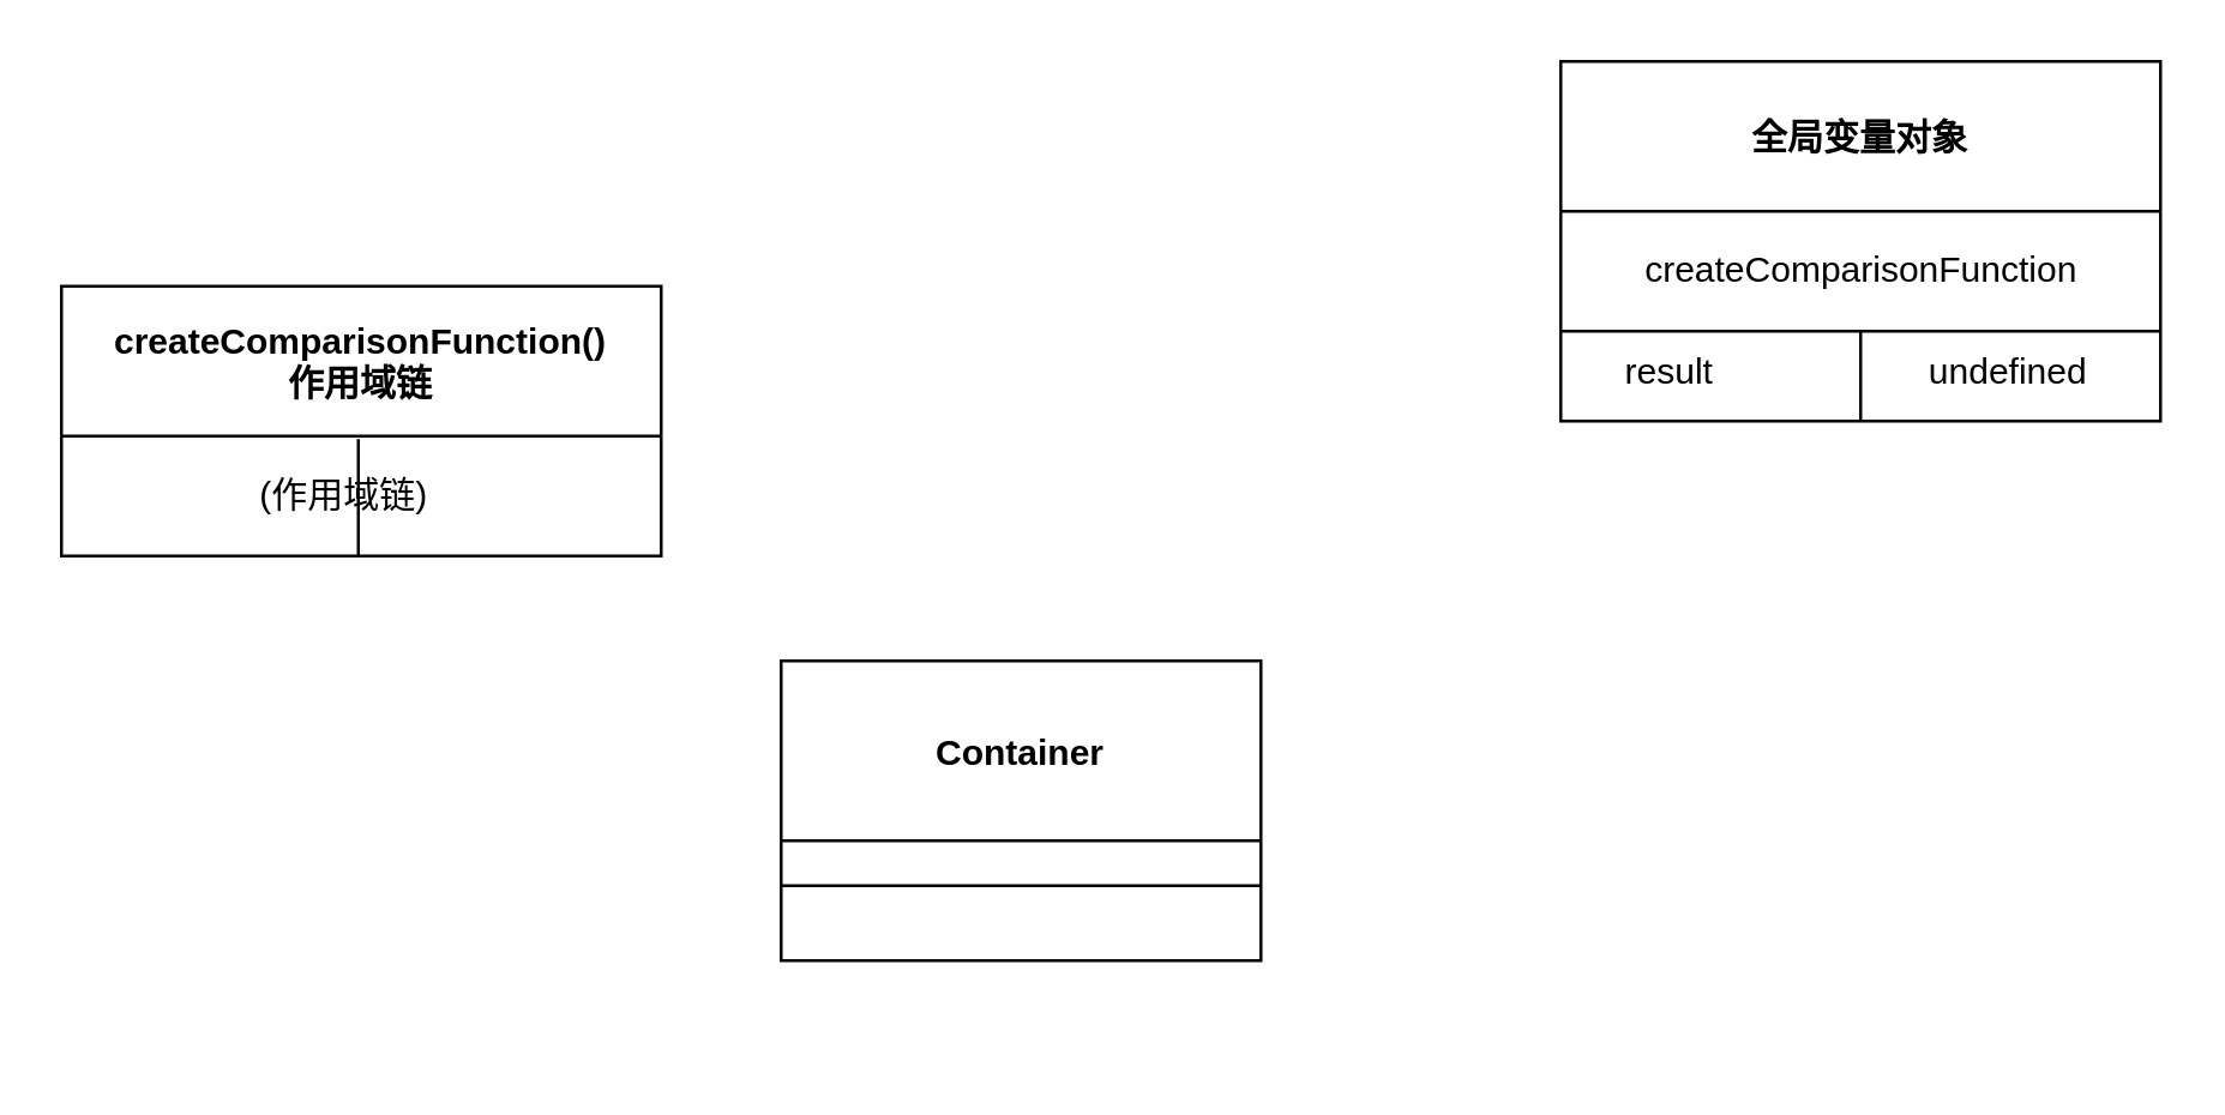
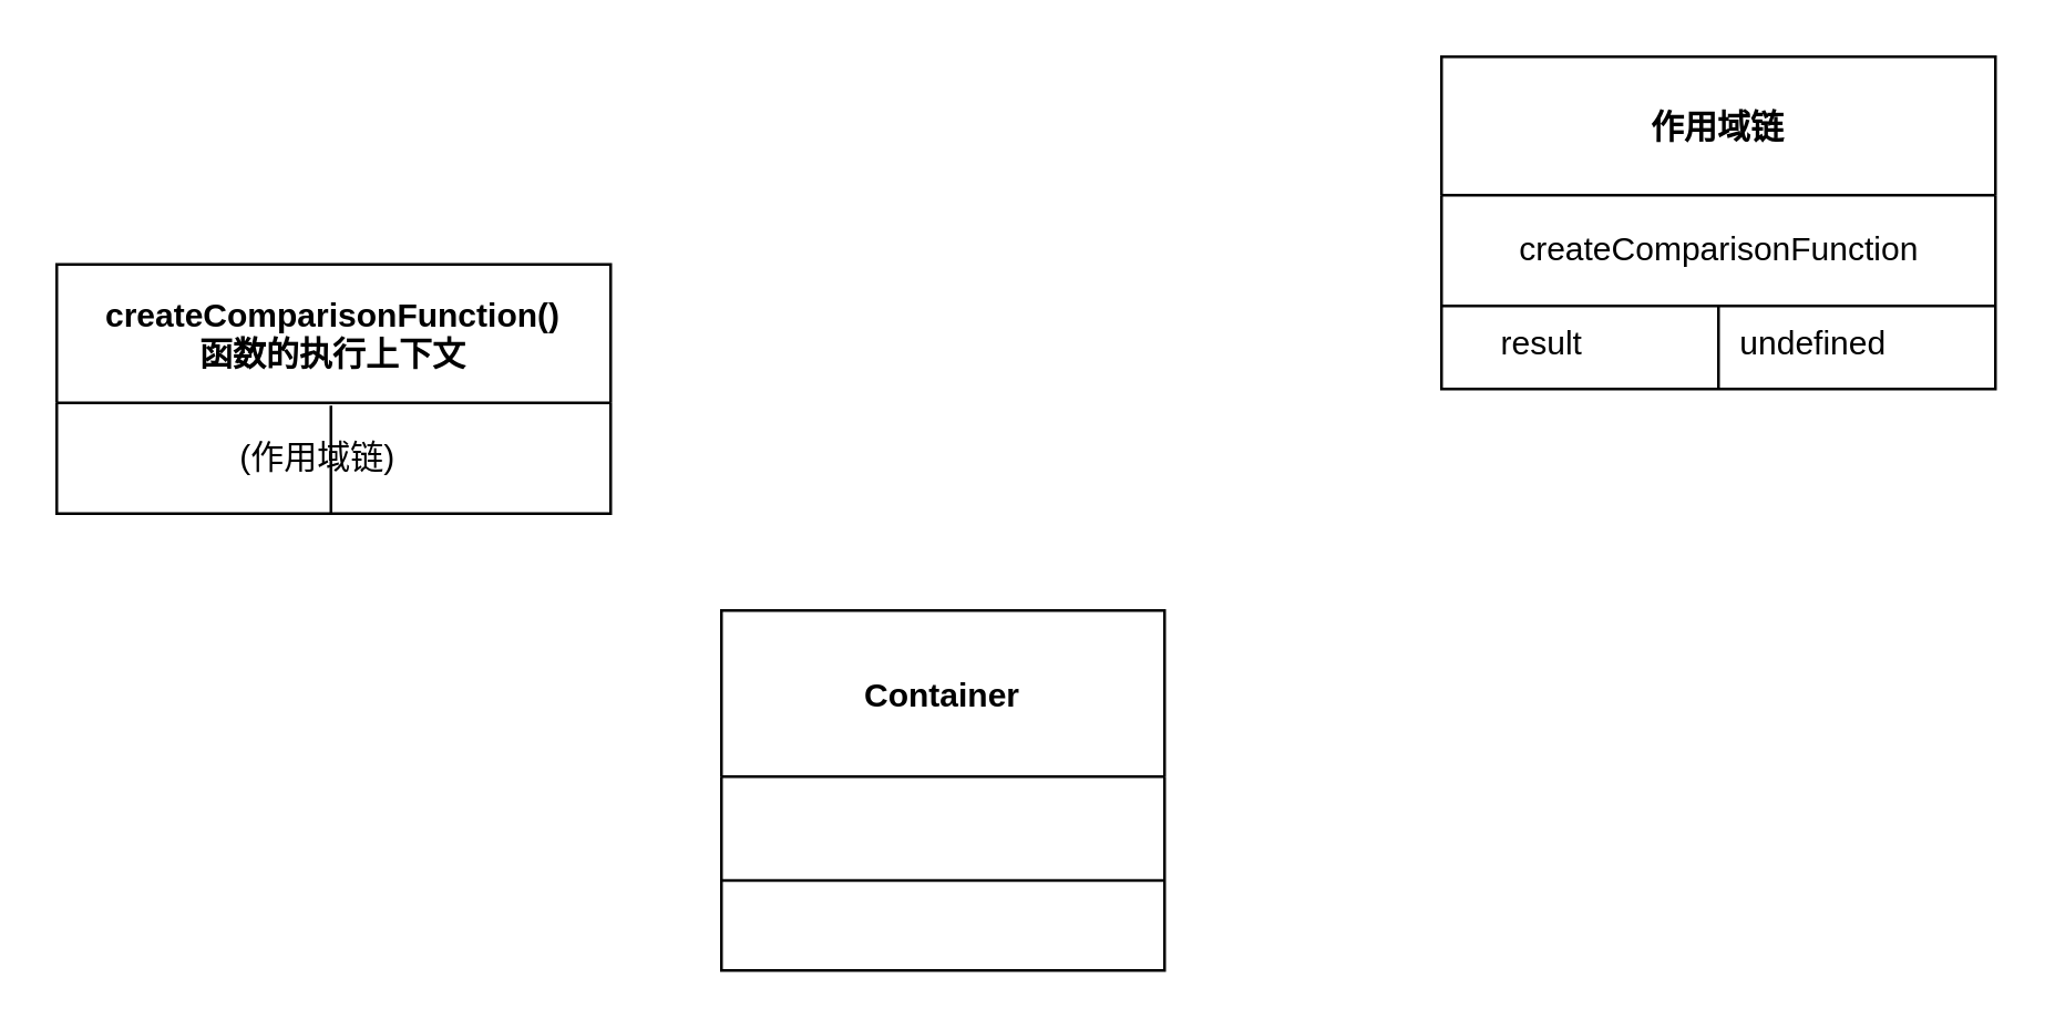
  <mxCell id="0" />
  <mxCell id="1" parent="0" />
- <mxCell id="2" value="全局变量对象" style="swimlane;startSize=50;" vertex="1" parent="1"><mxGeometry x="520" y="20" width="200" height="120" as="geometry" /></mxCell>
+ <mxCell id="2" value="作用域链" style="swimlane;startSize=50;" vertex="1" parent="1"><mxGeometry x="520" y="20" width="200" height="120" as="geometry" /></mxCell>
  <mxCell id="3" value="createComparisonFunction" style="text;html=1;align=center;verticalAlign=middle;resizable=0;points=[];autosize=1;" vertex="1" parent="2"><mxGeometry x="20" y="60" width="160" height="20" as="geometry" /></mxCell>
  <mxCell id="4" value="result" style="text;html=1;align=center;verticalAlign=middle;resizable=0;points=[];autosize=1;" vertex="1" parent="2"><mxGeometry x="16" y="94" width="40" height="20" as="geometry" /></mxCell>
  <mxCell id="5" value="" style="endArrow=none;html=1;exitX=0;exitY=0.75;exitDx=0;exitDy=0;entryX=1;entryY=0.75;entryDx=0;entryDy=0;" edge="1" parent="1" source="2" target="2"><mxGeometry width="50" height="50" relative="1" as="geometry"><mxPoint x="576" y="130" as="sourcePoint" /><mxPoint x="626" y="80" as="targetPoint" /></mxGeometry></mxCell>
  <mxCell id="6" value="" style="endArrow=none;html=1;exitX=0.5;exitY=1;exitDx=0;exitDy=0;" edge="1" parent="1" source="2"><mxGeometry width="50" height="50" relative="1" as="geometry"><mxPoint x="576" y="130" as="sourcePoint" /><mxPoint x="620" y="110" as="targetPoint" /></mxGeometry></mxCell>
- <mxCell id="7" value="undefined" style="text;html=1;align=center;verticalAlign=middle;resizable=0;points=[];autosize=1;" vertex="1" parent="1"><mxGeometry x="634" y="114" width="70" height="20" as="geometry" /></mxCell>
- <mxCell id="8" value="createComparisonFunction()&#10;作用域链" style="swimlane;startSize=50;" vertex="1" parent="1"><mxGeometry x="20" y="95" width="200" height="90" as="geometry" /></mxCell>
+ <mxCell id="7" value="undefined" style="text;html=1;align=center;verticalAlign=middle;resizable=0;points=[];autosize=1;" vertex="1" parent="1"><mxGeometry x="619" y="114" width="70" height="20" as="geometry" /></mxCell>
+ <mxCell id="8" value="createComparisonFunction()&#10;函数的执行上下文" style="swimlane;startSize=50;" vertex="1" parent="1"><mxGeometry x="20" y="95" width="200" height="90" as="geometry" /></mxCell>
  <mxCell id="9" value="" style="endArrow=none;html=1;" edge="1" parent="1"><mxGeometry width="50" height="50" relative="1" as="geometry"><mxPoint x="119" y="185" as="sourcePoint" /><mxPoint x="119" y="146" as="targetPoint" /></mxGeometry></mxCell>
  <mxCell id="10" value="(作用域链)" style="text;html=1;align=center;verticalAlign=middle;resizable=0;points=[];autosize=1;" vertex="1" parent="1"><mxGeometry x="79" y="155" width="70" height="20" as="geometry" /></mxCell>
- <mxCell id="11" value="Container" style="swimlane;startSize=60;" vertex="1" parent="1"><mxGeometry x="260" y="220" width="160" height="100" as="geometry" /></mxCell>
+ <mxCell id="11" value="Container" style="swimlane;startSize=60;" vertex="1" parent="1"><mxGeometry x="260" y="220" width="160" height="130" as="geometry" /></mxCell>
  <mxCell id="12" value="" style="endArrow=none;html=1;exitX=0;exitY=0.75;exitDx=0;exitDy=0;entryX=1;entryY=0.75;entryDx=0;entryDy=0;" edge="1" parent="1" source="11" target="11"><mxGeometry width="50" height="50" relative="1" as="geometry"><mxPoint x="350" y="280" as="sourcePoint" /><mxPoint x="400" y="230" as="targetPoint" /></mxGeometry></mxCell>
